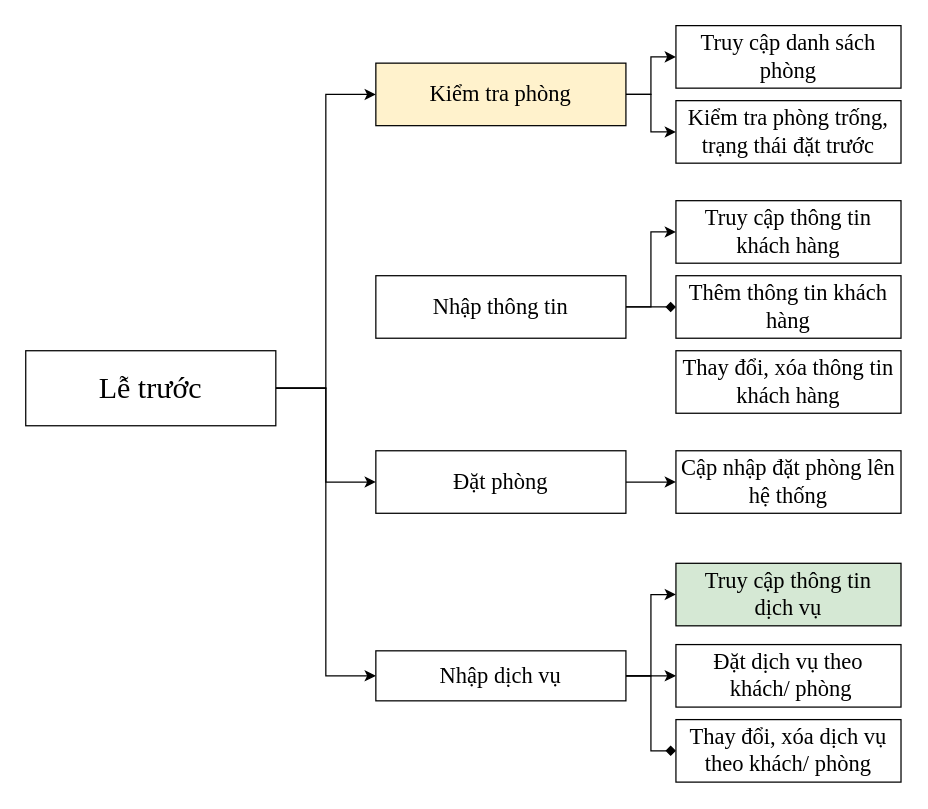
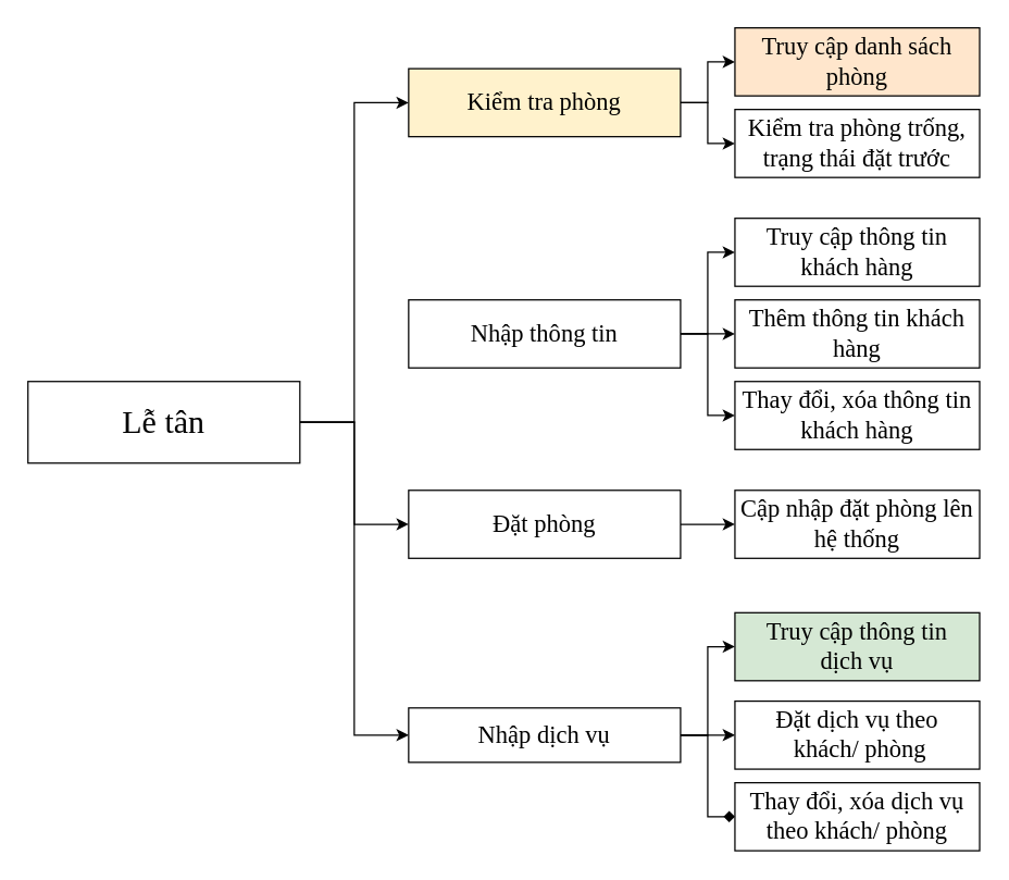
  <mxCell id="0" />
  <mxCell id="1" parent="0" />
  <mxCell id="2" style="edgeStyle=orthogonalEdgeStyle;rounded=0;orthogonalLoop=1;jettySize=auto;html=1;exitX=1;exitY=0.5;exitDx=0;exitDy=0;entryX=0;entryY=0.5;entryDx=0;entryDy=0;fontFamily=Times New Roman;fontSize=18;" parent="1" source="5" target="8" edge="1"><mxGeometry relative="1" as="geometry" /></mxCell>
  <mxCell id="3" style="edgeStyle=orthogonalEdgeStyle;rounded=0;orthogonalLoop=1;jettySize=auto;html=1;exitX=1;exitY=0.5;exitDx=0;exitDy=0;entryX=0;entryY=0.5;entryDx=0;entryDy=0;fontFamily=Times New Roman;fontSize=18;" parent="1" source="5" target="18" edge="1"><mxGeometry relative="1" as="geometry" /></mxCell>
  <mxCell id="4" style="edgeStyle=orthogonalEdgeStyle;rounded=0;orthogonalLoop=1;jettySize=auto;html=1;exitX=1;exitY=0.5;exitDx=0;exitDy=0;entryX=0;entryY=0.5;entryDx=0;entryDy=0;fontFamily=Times New Roman;fontSize=18;" parent="1" source="5" target="16" edge="1"><mxGeometry relative="1" as="geometry" /></mxCell>
- <mxCell id="5" value="&lt;font style=&quot;font-size: 24px&quot;&gt;Lễ trước&lt;/font&gt;" style="rounded=0;whiteSpace=wrap;html=1;fontFamily=Times New Roman;fontSize=18;" parent="1" vertex="1"><mxGeometry x="20" y="280" width="200" height="60" as="geometry" /></mxCell>
+ <mxCell id="5" value="&lt;font style=&quot;font-size: 24px&quot;&gt;Lễ tân&lt;/font&gt;" style="rounded=0;whiteSpace=wrap;html=1;fontFamily=Times New Roman;fontSize=18;" parent="1" vertex="1"><mxGeometry x="20" y="280" width="200" height="60" as="geometry" /></mxCell>
  <mxCell id="6" style="edgeStyle=orthogonalEdgeStyle;rounded=0;orthogonalLoop=1;jettySize=auto;html=1;exitX=1;exitY=0.5;exitDx=0;exitDy=0;entryX=0;entryY=0.5;entryDx=0;entryDy=0;fontFamily=Times New Roman;fontSize=18;" parent="1" source="8" target="19" edge="1"><mxGeometry relative="1" as="geometry" /></mxCell>
  <mxCell id="7" style="edgeStyle=orthogonalEdgeStyle;rounded=0;orthogonalLoop=1;jettySize=auto;html=1;exitX=1;exitY=0.5;exitDx=0;exitDy=0;entryX=0;entryY=0.5;entryDx=0;entryDy=0;fontFamily=Times New Roman;fontSize=18;" parent="1" source="8" target="27" edge="1"><mxGeometry relative="1" as="geometry" /></mxCell>
  <mxCell id="8" value="&lt;font&gt;&lt;font style=&quot;font-size: 18px&quot;&gt;Kiểm tra phòng&lt;/font&gt;&lt;br&gt;&lt;/font&gt;" style="rounded=0;whiteSpace=wrap;html=1;fontFamily=Times New Roman;fontSize=18;fillColor=#fff2cc;" parent="1" vertex="1"><mxGeometry x="300" y="50" width="200" height="50" as="geometry" /></mxCell>
  <mxCell id="9" style="edgeStyle=orthogonalEdgeStyle;rounded=0;orthogonalLoop=1;jettySize=auto;html=1;exitX=1;exitY=0.5;exitDx=0;exitDy=0;entryX=0;entryY=0.5;entryDx=0;entryDy=0;fontFamily=Times New Roman;fontSize=18;" parent="1" source="12" target="20" edge="1"><mxGeometry relative="1" as="geometry" /></mxCell>
- <mxCell id="10" style="edgeStyle=orthogonalEdgeStyle;rounded=0;orthogonalLoop=1;jettySize=auto;html=1;exitX=1;exitY=0.5;exitDx=0;exitDy=0;entryX=0;entryY=0.5;entryDx=0;entryDy=0;fontFamily=Times New Roman;fontSize=18;endArrow=diamond;" parent="1" source="12" target="21" edge="1"><mxGeometry relative="1" as="geometry" /></mxCell>
+ <mxCell id="10" style="edgeStyle=orthogonalEdgeStyle;rounded=0;orthogonalLoop=1;jettySize=auto;html=1;exitX=1;exitY=0.5;exitDx=0;exitDy=0;entryX=0;entryY=0.5;entryDx=0;entryDy=0;fontFamily=Times New Roman;fontSize=18;" parent="1" source="12" target="21" edge="1"><mxGeometry relative="1" as="geometry" /></mxCell>
+ <mxCell id="11" style="edgeStyle=orthogonalEdgeStyle;rounded=0;orthogonalLoop=1;jettySize=auto;html=1;exitX=1;exitY=0.5;exitDx=0;exitDy=0;entryX=0;entryY=0.5;entryDx=0;entryDy=0;fontFamily=Times New Roman;fontSize=18;" parent="1" source="12" target="22" edge="1"><mxGeometry relative="1" as="geometry" /></mxCell>
  <mxCell id="12" value="&lt;font&gt;&lt;font style=&quot;font-size: 18px&quot;&gt;Nhập thông tin&lt;/font&gt;&lt;br&gt;&lt;/font&gt;" style="rounded=0;whiteSpace=wrap;html=1;fontFamily=Times New Roman;fontSize=18;" parent="1" vertex="1"><mxGeometry x="300" y="220" width="200" height="50" as="geometry" /></mxCell>
  <mxCell id="13" style="edgeStyle=orthogonalEdgeStyle;rounded=0;orthogonalLoop=1;jettySize=auto;html=1;exitX=1;exitY=0.5;exitDx=0;exitDy=0;entryX=0;entryY=0.5;entryDx=0;entryDy=0;fontFamily=Times New Roman;fontSize=18;" parent="1" source="16" target="23" edge="1"><mxGeometry relative="1" as="geometry" /></mxCell>
  <mxCell id="14" style="edgeStyle=orthogonalEdgeStyle;rounded=0;orthogonalLoop=1;jettySize=auto;html=1;exitX=1;exitY=0.5;exitDx=0;exitDy=0;fontFamily=Times New Roman;fontSize=18;" parent="1" source="16" target="24" edge="1"><mxGeometry relative="1" as="geometry" /></mxCell>
  <mxCell id="15" style="edgeStyle=orthogonalEdgeStyle;rounded=0;orthogonalLoop=1;jettySize=auto;html=1;exitX=1;exitY=0.5;exitDx=0;exitDy=0;entryX=0;entryY=0.5;entryDx=0;entryDy=0;fontFamily=Times New Roman;fontSize=18;endArrow=diamond;" parent="1" source="16" target="25" edge="1"><mxGeometry relative="1" as="geometry" /></mxCell>
  <mxCell id="16" value="&lt;font&gt;&lt;font style=&quot;font-size: 18px&quot;&gt;Nhập dịch vụ&lt;/font&gt;&lt;br&gt;&lt;/font&gt;" style="rounded=0;whiteSpace=wrap;html=1;fontFamily=Times New Roman;fontSize=18;" parent="1" vertex="1"><mxGeometry x="300" y="520" width="200" height="40" as="geometry" /></mxCell>
  <mxCell id="17" style="edgeStyle=orthogonalEdgeStyle;rounded=0;orthogonalLoop=1;jettySize=auto;html=1;exitX=1;exitY=0.5;exitDx=0;exitDy=0;entryX=0;entryY=0.5;entryDx=0;entryDy=0;fontFamily=Times New Roman;fontSize=18;" parent="1" source="18" target="26" edge="1"><mxGeometry relative="1" as="geometry" /></mxCell>
  <mxCell id="18" value="&lt;font&gt;Đặt phòng&lt;br&gt;&lt;/font&gt;" style="rounded=0;whiteSpace=wrap;html=1;fontFamily=Times New Roman;fontSize=18;" parent="1" vertex="1"><mxGeometry x="300" y="360" width="200" height="50" as="geometry" /></mxCell>
- <mxCell id="19" value="&lt;font&gt;&lt;font style=&quot;font-size: 18px&quot;&gt;Truy cập danh sách phòng&lt;/font&gt;&lt;br&gt;&lt;/font&gt;" style="rounded=0;whiteSpace=wrap;html=1;fontFamily=Times New Roman;fontSize=18;" parent="1" vertex="1"><mxGeometry x="540" y="20" width="180" height="50" as="geometry" /></mxCell>
+ <mxCell id="19" value="&lt;font&gt;&lt;font style=&quot;font-size: 18px&quot;&gt;Truy cập danh sách phòng&lt;/font&gt;&lt;br&gt;&lt;/font&gt;" style="rounded=0;whiteSpace=wrap;html=1;fontFamily=Times New Roman;fontSize=18;fillColor=#ffe6cc;" parent="1" vertex="1"><mxGeometry x="540" y="20" width="180" height="50" as="geometry" /></mxCell>
  <mxCell id="20" value="&lt;font&gt;&lt;font style=&quot;font-size: 18px&quot;&gt;Truy cập thông tin khách hàng&lt;/font&gt;&lt;br&gt;&lt;/font&gt;" style="rounded=0;whiteSpace=wrap;html=1;fontFamily=Times New Roman;fontSize=18;" parent="1" vertex="1"><mxGeometry x="540" y="160" width="180" height="50" as="geometry" /></mxCell>
  <mxCell id="21" value="&lt;font&gt;&lt;font style=&quot;font-size: 18px&quot;&gt;Thêm thông tin khách hàng&lt;/font&gt;&lt;br&gt;&lt;/font&gt;" style="rounded=0;whiteSpace=wrap;html=1;fontFamily=Times New Roman;fontSize=18;" parent="1" vertex="1"><mxGeometry x="540" y="220" width="180" height="50" as="geometry" /></mxCell>
  <mxCell id="22" value="&lt;font&gt;&lt;font style=&quot;font-size: 18px&quot;&gt;Thay đổi, xóa thông tin khách hàng&lt;/font&gt;&lt;br&gt;&lt;/font&gt;" style="rounded=0;whiteSpace=wrap;html=1;fontFamily=Times New Roman;fontSize=18;" parent="1" vertex="1"><mxGeometry x="540" y="280" width="180" height="50" as="geometry" /></mxCell>
  <mxCell id="23" value="&lt;font&gt;&lt;font style=&quot;font-size: 18px&quot;&gt;Truy cập thông tin &lt;br&gt;dịch vụ&lt;/font&gt;&lt;br&gt;&lt;/font&gt;" style="rounded=0;whiteSpace=wrap;html=1;fontFamily=Times New Roman;fontSize=18;fillColor=#d5e8d4;" parent="1" vertex="1"><mxGeometry x="540" y="450" width="180" height="50" as="geometry" /></mxCell>
  <mxCell id="24" value="&lt;font&gt;Đặt dịch vụ theo&lt;br&gt;&amp;nbsp;khách/ phòng&lt;br&gt;&lt;/font&gt;" style="rounded=0;whiteSpace=wrap;html=1;fontFamily=Times New Roman;fontSize=18;" parent="1" vertex="1"><mxGeometry x="540" y="515" width="180" height="50" as="geometry" /></mxCell>
  <mxCell id="25" value="&lt;font&gt;Thay đổi, xóa dịch vụ theo khách/ phòng&lt;br&gt;&lt;/font&gt;" style="rounded=0;whiteSpace=wrap;html=1;fontFamily=Times New Roman;fontSize=18;" parent="1" vertex="1"><mxGeometry x="540" y="575" width="180" height="50" as="geometry" /></mxCell>
  <mxCell id="26" value="&lt;font&gt;Cập nhập đặt phòng lên hệ thống&lt;br&gt;&lt;/font&gt;" style="rounded=0;whiteSpace=wrap;html=1;fontFamily=Times New Roman;fontSize=18;" parent="1" vertex="1"><mxGeometry x="540" y="360" width="180" height="50" as="geometry" /></mxCell>
  <mxCell id="27" value="&lt;font&gt;&lt;font style=&quot;font-size: 18px&quot;&gt;Kiểm tra phòng trống, trạng thái đặt trước&lt;/font&gt;&lt;br&gt;&lt;/font&gt;" style="rounded=0;whiteSpace=wrap;html=1;fontFamily=Times New Roman;fontSize=18;" parent="1" vertex="1"><mxGeometry x="540" y="80" width="180" height="50" as="geometry" /></mxCell>
